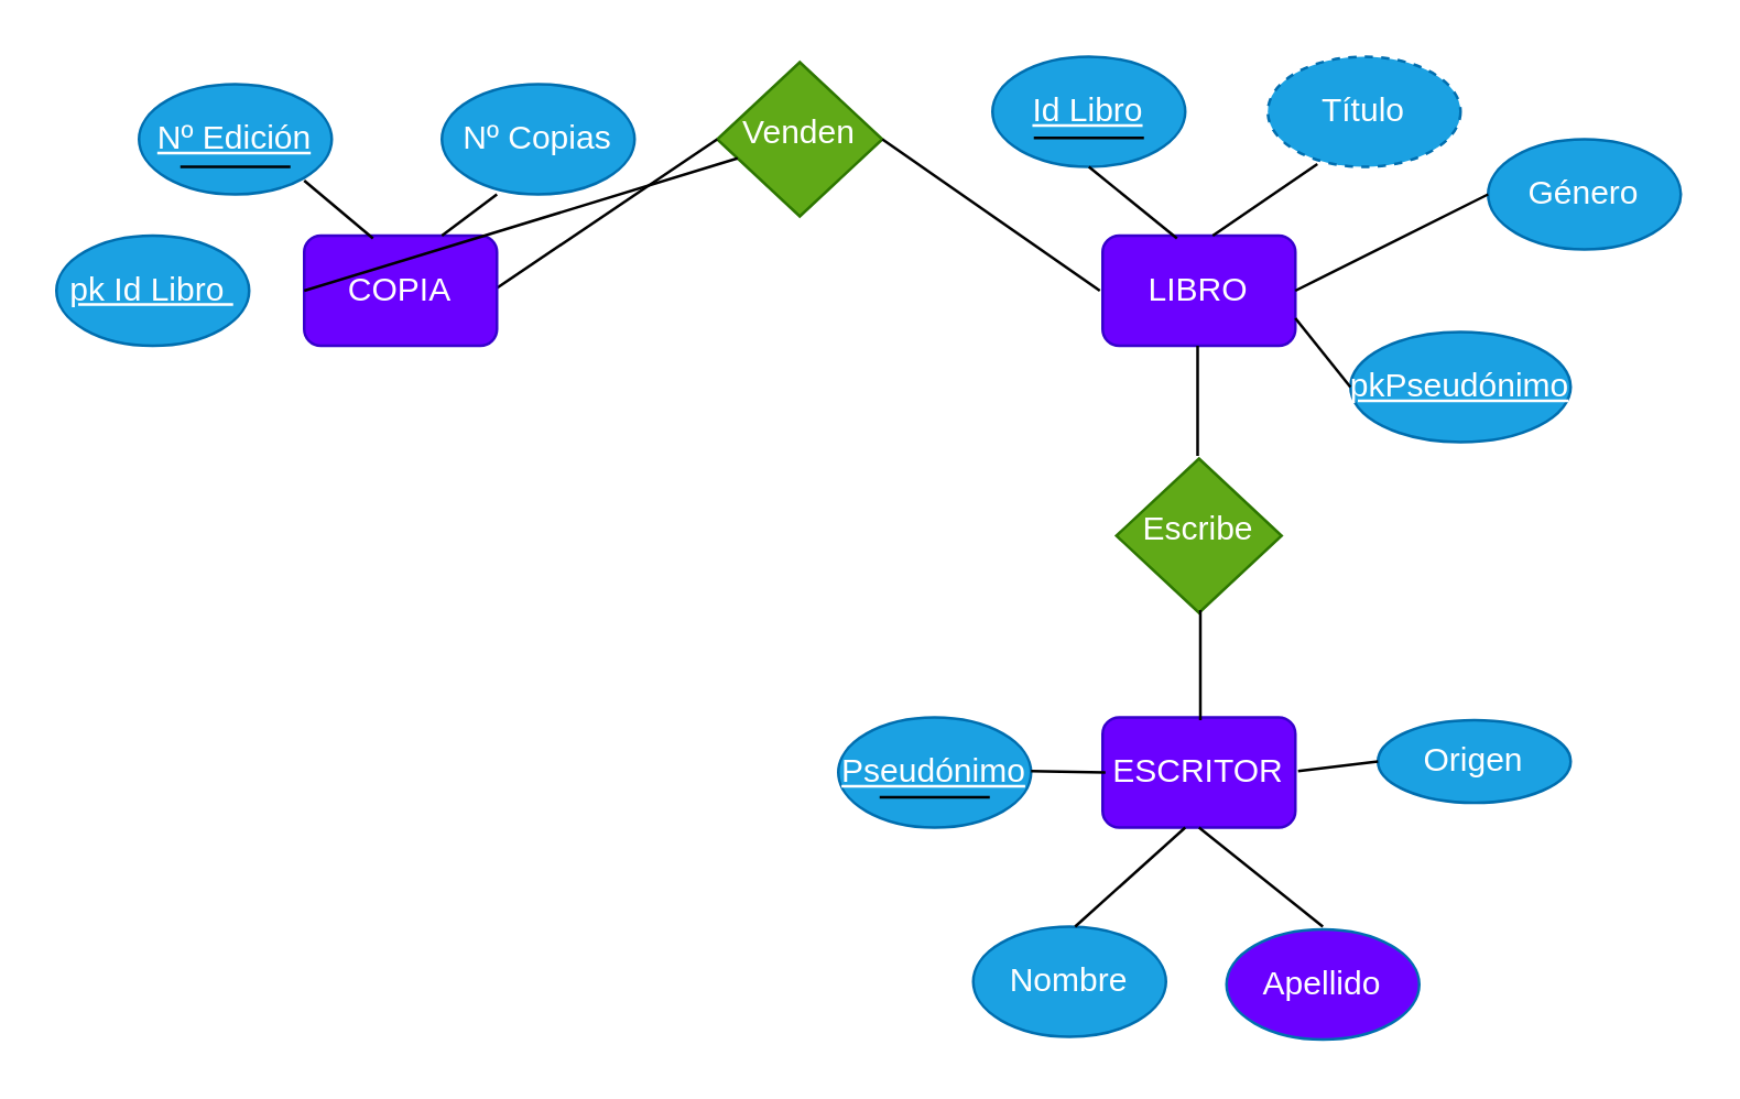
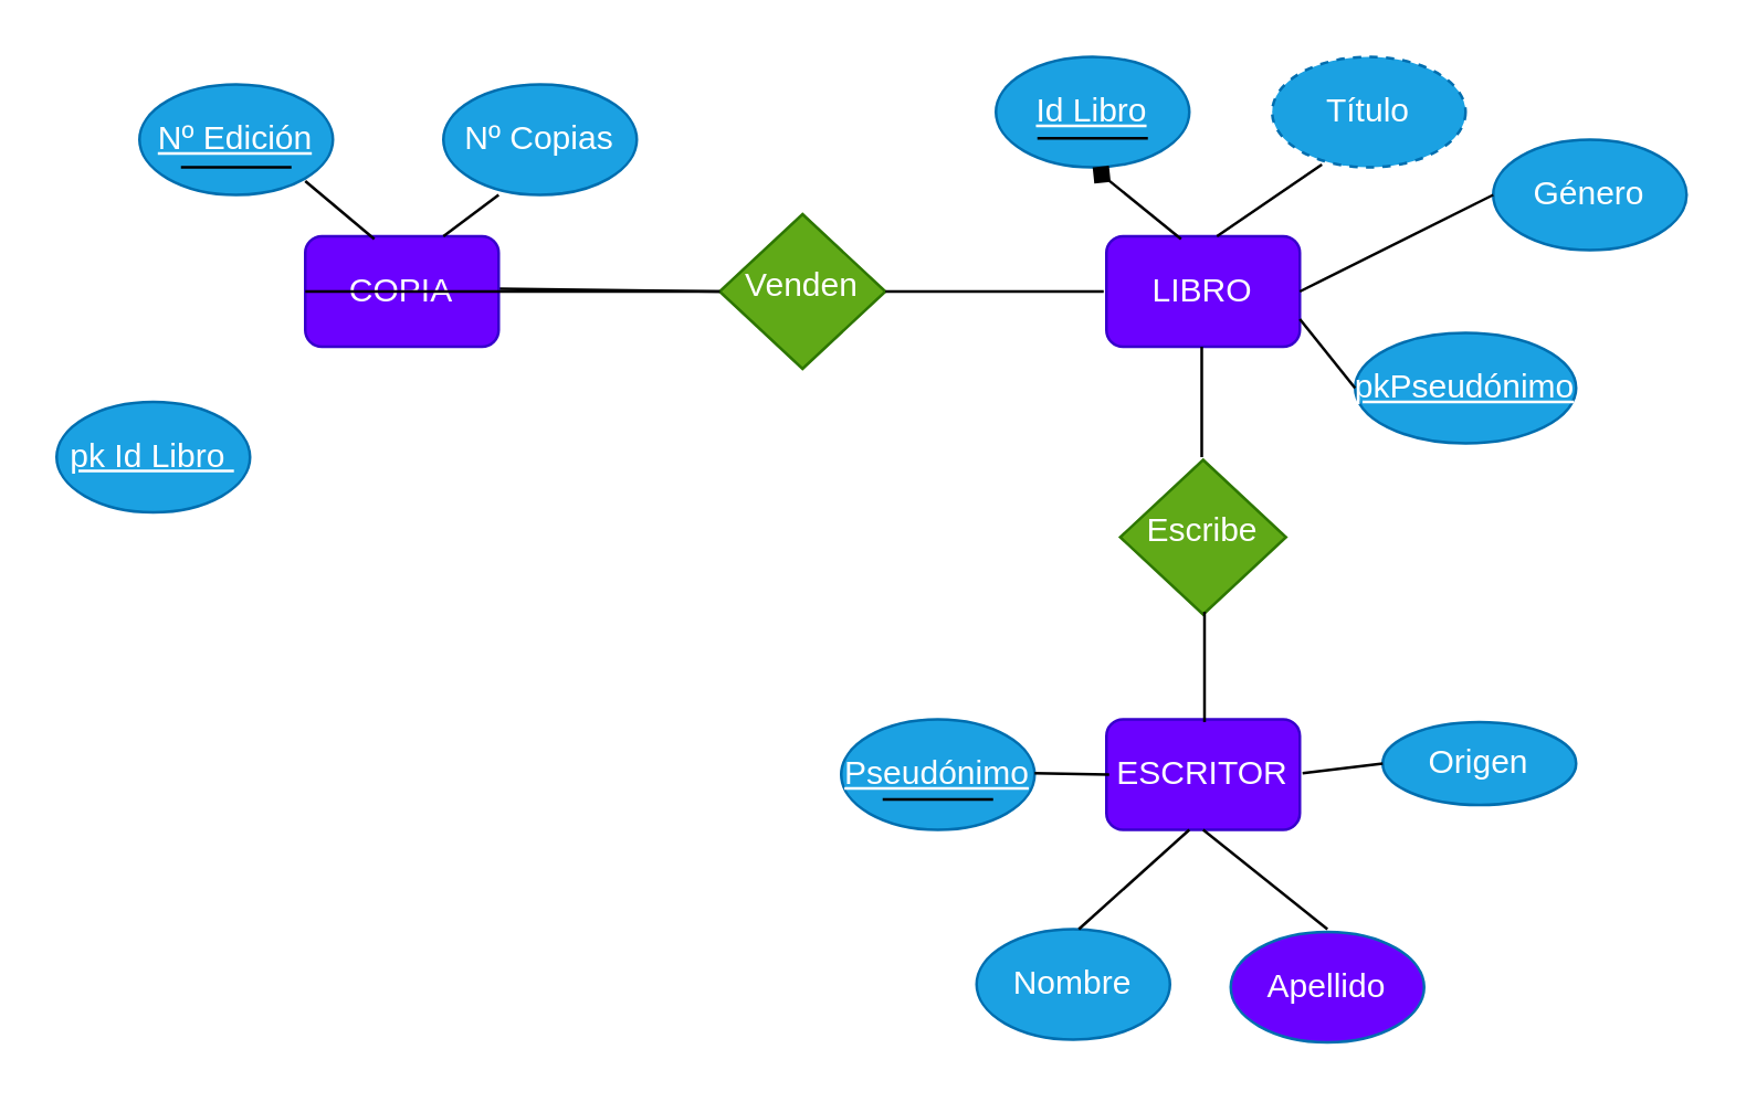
  <mxCell id="0" />
  <mxCell id="1" parent="0" />
- <mxCell id="2" value="Venden" style="rhombus;whiteSpace=wrap;html=1;shadow=0;fontFamily=Helvetica;fontSize=12;align=center;strokeWidth=1;spacing=6;spacingTop=-4;fillColor=#60a917;strokeColor=#2D7600;fontColor=#ffffff;" parent="1" vertex="1"><mxGeometry x="260" y="22" width="60" height="56" as="geometry" /></mxCell>
+ <mxCell id="2" value="Venden" style="rhombus;whiteSpace=wrap;html=1;shadow=0;fontFamily=Helvetica;fontSize=12;align=center;strokeWidth=1;spacing=6;spacingTop=-4;fillColor=#60a917;strokeColor=#2D7600;fontColor=#ffffff;" parent="1" vertex="1"><mxGeometry x="260" y="77" width="60" height="56" as="geometry" /></mxCell>
  <mxCell id="3" value="ESCRITOR" style="rounded=1;whiteSpace=wrap;html=1;fontSize=12;glass=0;strokeWidth=1;shadow=0;fillColor=#6a00ff;strokeColor=#3700CC;fontColor=#ffffff;" parent="1" vertex="1"><mxGeometry x="400" y="260" width="70" height="40" as="geometry" /></mxCell>
  <mxCell id="4" value="" style="endArrow=none;html=1;exitX=1;exitY=0.5;exitDx=0;exitDy=0;" edge="1" parent="1" source="2"><mxGeometry width="50" height="50" relative="1" as="geometry"><mxPoint x="349" y="150" as="sourcePoint" /><mxPoint x="399" y="105" as="targetPoint" /></mxGeometry></mxCell>
  <mxCell id="5" value="" style="endArrow=none;html=1;entryX=0;entryY=0.5;entryDx=0;entryDy=0;exitX=1;exitY=0.5;exitDx=0;exitDy=0;" edge="1" parent="1" target="2"><mxGeometry width="50" height="50" relative="1" as="geometry"><mxPoint x="180" y="104" as="sourcePoint" /><mxPoint x="230" y="50" as="targetPoint" /></mxGeometry></mxCell>
  <mxCell id="6" value="LIBRO" style="rounded=1;whiteSpace=wrap;html=1;fontSize=12;glass=0;strokeWidth=1;shadow=0;fillColor=#6a00ff;strokeColor=#3700CC;fontColor=#ffffff;" vertex="1" parent="1"><mxGeometry x="400" y="85" width="70" height="40" as="geometry" /></mxCell>
  <mxCell id="7" value="COPIA" style="rounded=1;whiteSpace=wrap;html=1;fontSize=12;glass=0;strokeWidth=1;shadow=0;fillColor=#6a00ff;strokeColor=#3700CC;fontColor=#ffffff;" vertex="1" parent="1"><mxGeometry x="110" y="85" width="70" height="40" as="geometry" /></mxCell>
  <mxCell id="8" value="Escribe" style="rhombus;whiteSpace=wrap;html=1;shadow=0;fontFamily=Helvetica;fontSize=12;align=center;strokeWidth=1;spacing=6;spacingTop=-4;fillColor=#60a917;strokeColor=#2D7600;fontColor=#ffffff;" vertex="1" parent="1"><mxGeometry x="405" y="166" width="60" height="56" as="geometry" /></mxCell>
  <mxCell id="9" value="&lt;u&gt;Nº Edición&lt;/u&gt;" style="ellipse;whiteSpace=wrap;html=1;fillColor=#1ba1e2;strokeColor=#006EAF;fontColor=#ffffff;" vertex="1" parent="1"><mxGeometry x="50" y="30" width="70" height="40" as="geometry" /></mxCell>
  <mxCell id="10" value="Nº Copias" style="ellipse;whiteSpace=wrap;html=1;fillColor=#1ba1e2;strokeColor=#006EAF;fontColor=#ffffff;" vertex="1" parent="1"><mxGeometry x="160" y="30" width="70" height="40" as="geometry" /></mxCell>
  <mxCell id="11" value="&lt;u&gt;Id Libro&lt;/u&gt;" style="ellipse;whiteSpace=wrap;html=1;fillColor=#1ba1e2;strokeColor=#006EAF;fontColor=#ffffff;" vertex="1" parent="1"><mxGeometry x="360" y="20" width="70" height="40" as="geometry" /></mxCell>
  <mxCell id="12" value="Título" style="ellipse;whiteSpace=wrap;html=1;fillColor=#1ba1e2;strokeColor=#006EAF;fontColor=#ffffff;dashed=1;" vertex="1" parent="1"><mxGeometry x="460" y="20" width="70" height="40" as="geometry" /></mxCell>
  <mxCell id="13" value="Género" style="ellipse;whiteSpace=wrap;html=1;fillColor=#1ba1e2;strokeColor=#006EAF;fontColor=#ffffff;" vertex="1" parent="1"><mxGeometry x="540" y="50" width="70" height="40" as="geometry" /></mxCell>
  <mxCell id="14" value="Nombre" style="ellipse;whiteSpace=wrap;html=1;fillColor=#1ba1e2;strokeColor=#006EAF;fontColor=#ffffff;" vertex="1" parent="1"><mxGeometry x="353" y="336" width="70" height="40" as="geometry" /></mxCell>
  <mxCell id="15" value="Apellido" style="ellipse;whiteSpace=wrap;html=1;fillColor=#6a00ff;strokeColor=#006EAF;fontColor=#ffffff;" vertex="1" parent="1"><mxGeometry x="445" y="337" width="70" height="40" as="geometry" /></mxCell>
  <mxCell id="16" value="Origen" style="ellipse;whiteSpace=wrap;html=1;fillColor=#1ba1e2;strokeColor=#006EAF;fontColor=#ffffff;" vertex="1" parent="1"><mxGeometry x="500" y="261" width="70" height="30" as="geometry" /></mxCell>
  <mxCell id="17" value="&lt;u&gt;Pseudónimo&lt;/u&gt;" style="ellipse;whiteSpace=wrap;html=1;fillColor=#1ba1e2;strokeColor=#006EAF;fontColor=#ffffff;" vertex="1" parent="1"><mxGeometry x="304" y="260" width="70" height="40" as="geometry" /></mxCell>
- <mxCell id="18" value="&lt;u&gt;pk Id Libro&amp;nbsp;&lt;/u&gt;" style="ellipse;whiteSpace=wrap;html=1;fillColor=#1ba1e2;strokeColor=#006EAF;fontColor=#ffffff;" vertex="1" parent="1"><mxGeometry x="20" y="85" width="70" height="40" as="geometry" /></mxCell>
+ <mxCell id="18" value="&lt;u&gt;pk Id Libro&amp;nbsp;&lt;/u&gt;" style="ellipse;whiteSpace=wrap;html=1;fillColor=#1ba1e2;strokeColor=#006EAF;fontColor=#ffffff;" vertex="1" parent="1"><mxGeometry x="20" y="145" width="70" height="40" as="geometry" /></mxCell>
  <mxCell id="19" value="" style="endArrow=none;html=1;" edge="1" parent="1"><mxGeometry width="50" height="50" relative="1" as="geometry"><mxPoint x="375" y="49.5" as="sourcePoint" /><mxPoint x="415" y="49.5" as="targetPoint" /></mxGeometry></mxCell>
  <mxCell id="20" value="" style="endArrow=none;html=1;" edge="1" parent="1"><mxGeometry width="50" height="50" relative="1" as="geometry"><mxPoint x="319" y="289" as="sourcePoint" /><mxPoint x="359" y="289" as="targetPoint" /></mxGeometry></mxCell>
  <mxCell id="21" value="" style="endArrow=none;html=1;" edge="1" parent="1"><mxGeometry width="50" height="50" relative="1" as="geometry"><mxPoint x="65" y="60" as="sourcePoint" /><mxPoint x="105" y="60" as="targetPoint" /></mxGeometry></mxCell>
  <mxCell id="22" value="&lt;u&gt;pkPseudónimo&lt;/u&gt;" style="ellipse;whiteSpace=wrap;html=1;fillColor=#1ba1e2;strokeColor=#006EAF;fontColor=#ffffff;" vertex="1" parent="1"><mxGeometry x="490" y="120" width="80" height="40" as="geometry" /></mxCell>
  <mxCell id="23" value="" style="endArrow=none;html=1;" edge="1" parent="1"><mxGeometry width="50" height="50" relative="1" as="geometry"><mxPoint x="434.5" y="165" as="sourcePoint" /><mxPoint x="434.5" y="125" as="targetPoint" /></mxGeometry></mxCell>
  <mxCell id="24" value="" style="endArrow=none;html=1;" edge="1" parent="1"><mxGeometry width="50" height="50" relative="1" as="geometry"><mxPoint x="160" y="85" as="sourcePoint" /><mxPoint x="180" y="70" as="targetPoint" /></mxGeometry></mxCell>
  <mxCell id="25" value="" style="endArrow=none;html=1;entryX=0.257;entryY=0.975;entryDx=0;entryDy=0;entryPerimeter=0;" edge="1" parent="1" target="12"><mxGeometry width="50" height="50" relative="1" as="geometry"><mxPoint x="440" y="85" as="sourcePoint" /><mxPoint x="490" y="35" as="targetPoint" /></mxGeometry></mxCell>
  <mxCell id="26" value="" style="endArrow=none;html=1;entryX=0;entryY=0.5;entryDx=0;entryDy=0;" edge="1" parent="1" target="13"><mxGeometry width="50" height="50" relative="1" as="geometry"><mxPoint x="470" y="105" as="sourcePoint" /><mxPoint x="520" y="55" as="targetPoint" /></mxGeometry></mxCell>
  <mxCell id="27" value="" style="endArrow=none;html=1;" edge="1" parent="1"><mxGeometry width="50" height="50" relative="1" as="geometry"><mxPoint x="390" y="336" as="sourcePoint" /><mxPoint x="430" y="300" as="targetPoint" /></mxGeometry></mxCell>
  <mxCell id="28" value="" style="endArrow=none;html=1;" edge="1" parent="1"><mxGeometry width="50" height="50" relative="1" as="geometry"><mxPoint x="374" y="279.5" as="sourcePoint" /><mxPoint x="401" y="280" as="targetPoint" /></mxGeometry></mxCell>
  <mxCell id="29" value="" style="endArrow=none;html=1;entryX=0;entryY=0.5;entryDx=0;entryDy=0;" edge="1" parent="1" target="16"><mxGeometry width="50" height="50" relative="1" as="geometry"><mxPoint x="471" y="279.5" as="sourcePoint" /><mxPoint x="500.323" y="282.291" as="targetPoint" /></mxGeometry></mxCell>
  <mxCell id="30" value="" style="endArrow=none;html=1;entryX=0.5;entryY=1;entryDx=0;entryDy=0;" edge="1" parent="1" target="3"><mxGeometry width="50" height="50" relative="1" as="geometry"><mxPoint x="480" y="336" as="sourcePoint" /><mxPoint x="416" y="258" as="targetPoint" /></mxGeometry></mxCell>
  <mxCell id="31" value="" style="endArrow=none;html=1;exitX=0.5;exitY=1;exitDx=0;exitDy=0;entryX=0.357;entryY=0.025;entryDx=0;entryDy=0;entryPerimeter=0;" edge="1" parent="1" target="7"><mxGeometry width="50" height="50" relative="1" as="geometry"><mxPoint x="110" y="65" as="sourcePoint" /><mxPoint x="130" y="90" as="targetPoint" /></mxGeometry></mxCell>
  <mxCell id="32" value="" style="endArrow=none;html=1;" edge="1" parent="1"><mxGeometry width="50" height="50" relative="1" as="geometry"><mxPoint x="435.5" y="261" as="sourcePoint" /><mxPoint x="435.5" y="221" as="targetPoint" /></mxGeometry></mxCell>
  <mxCell id="33" value="" style="endArrow=none;html=1;exitX=0;exitY=0.5;exitDx=0;exitDy=0;" edge="1" parent="1" source="7" target="2"><mxGeometry width="50" height="50" relative="1" as="geometry"><mxPoint x="120" y="75" as="sourcePoint" /><mxPoint x="144.99" y="96" as="targetPoint" /></mxGeometry></mxCell>
- <mxCell id="34" value="" style="endArrow=none;html=1;entryX=0.5;entryY=1;entryDx=0;entryDy=0;exitX=0.386;exitY=0.025;exitDx=0;exitDy=0;exitPerimeter=0;" edge="1" parent="1" source="6" target="11"><mxGeometry width="50" height="50" relative="1" as="geometry"><mxPoint x="420" y="80" as="sourcePoint" /><mxPoint x="144.99" y="96" as="targetPoint" /></mxGeometry></mxCell>
+ <mxCell id="34" value="" style="endArrow=diamond;html=1;entryX=0.5;entryY=1;entryDx=0;entryDy=0;exitX=0.386;exitY=0.025;exitDx=0;exitDy=0;exitPerimeter=0;" edge="1" parent="1" source="6" target="11"><mxGeometry width="50" height="50" relative="1" as="geometry"><mxPoint x="420" y="80" as="sourcePoint" /><mxPoint x="144.99" y="96" as="targetPoint" /></mxGeometry></mxCell>
  <mxCell id="35" value="" style="endArrow=none;html=1;entryX=1;entryY=0.75;entryDx=0;entryDy=0;exitX=0;exitY=0.5;exitDx=0;exitDy=0;" edge="1" parent="1" source="22" target="6"><mxGeometry width="50" height="50" relative="1" as="geometry"><mxPoint x="437.02" y="96" as="sourcePoint" /><mxPoint x="405" y="70" as="targetPoint" /></mxGeometry></mxCell>
